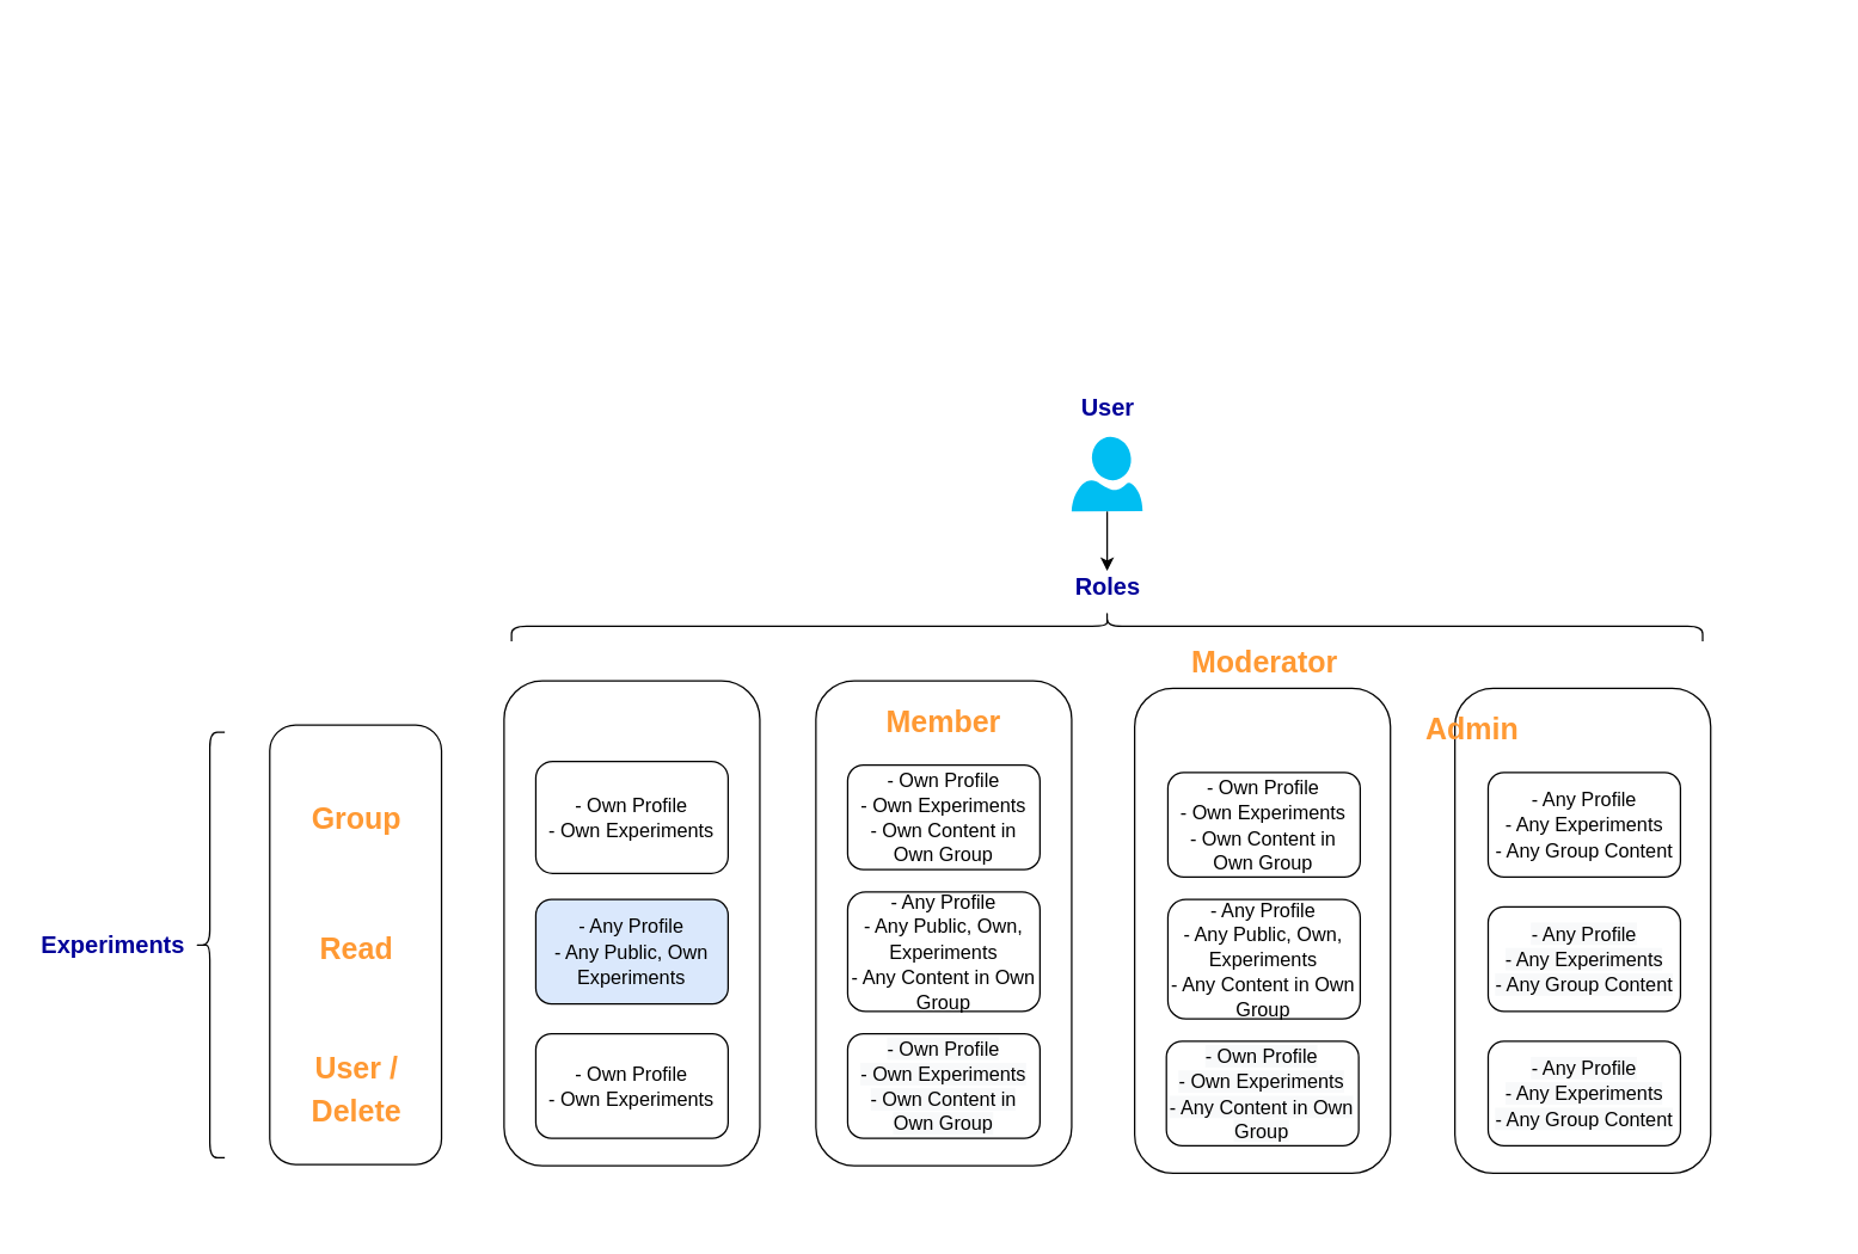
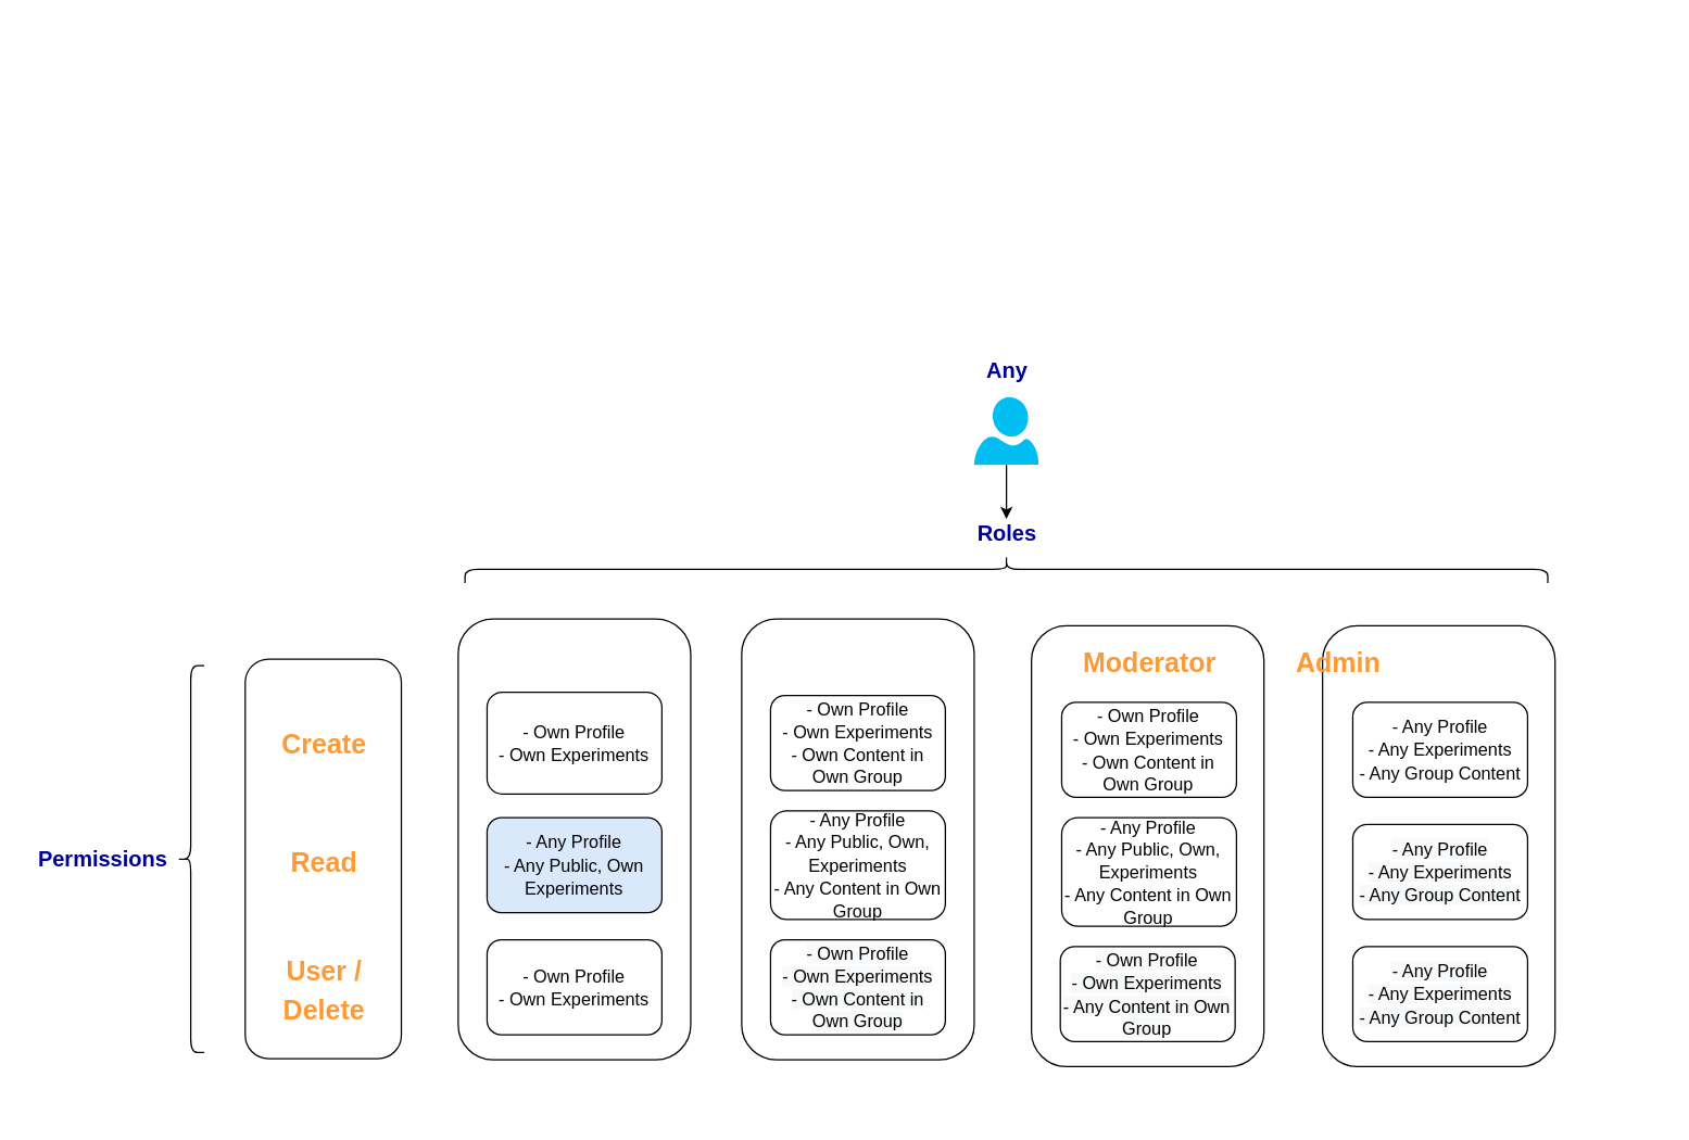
  <mxCell id="0" />
  <mxCell id="1" parent="0" />
  <mxCell id="2" value="" style="edgeStyle=orthogonalEdgeStyle;rounded=0;orthogonalLoop=1;jettySize=auto;html=1;fontSize=16;fontColor=#000000;" edge="1" parent="1" source="3" target="22"><mxGeometry relative="1" as="geometry" /></mxCell>
  <mxCell id="3" value="" style="verticalLabelPosition=bottom;html=1;verticalAlign=top;align=center;strokeColor=none;fillColor=#00BEF2;shape=mxgraph.azure.user;" vertex="1" parent="1"><mxGeometry x="717" y="292" width="47.5" height="50" as="geometry" /></mxCell>
  <mxCell id="4" value="" style="rounded=1;whiteSpace=wrap;html=1;fontSize=14;fontColor=#FF9933;rotation=90;" vertex="1" parent="1"><mxGeometry x="260.21" y="532.4" width="324.84" height="171.25" as="geometry" /></mxCell>
  <mxCell id="5" value="&lt;font color=&quot;#000000&quot; style=&quot;font-size: 13px&quot;&gt;- Own Profile&lt;br&gt;- Own Experiments&lt;br&gt;&lt;/font&gt;" style="rounded=1;whiteSpace=wrap;html=1;fontSize=14;fontColor=#FF9933;" vertex="1" parent="1"><mxGeometry x="358.26" y="509.5" width="128.75" height="75" as="geometry" /></mxCell>
  <mxCell id="6" value="&lt;font style=&quot;font-size: 13px&quot;&gt;&lt;span style=&quot;color: rgb(0 , 0 , 0)&quot;&gt;- Any Profile&lt;/span&gt;&lt;br style=&quot;color: rgb(0 , 0 , 0)&quot;&gt;&lt;span style=&quot;color: rgb(0 , 0 , 0)&quot;&gt;- Any Public, Own Experiments&lt;/span&gt;&lt;/font&gt;&lt;font color=&quot;#000000&quot;&gt;&lt;br&gt;&lt;/font&gt;" style="rounded=1;whiteSpace=wrap;html=1;fontSize=14;fontColor=#FF9933;fillColor=#dae8fc;" vertex="1" parent="1"><mxGeometry x="358.26" y="602" width="128.75" height="70" as="geometry" /></mxCell>
  <mxCell id="7" value="&lt;font color=&quot;#000000&quot; style=&quot;font-size: 13px&quot;&gt;- Own Profile&lt;br&gt;- Own Experiments&lt;br&gt;&lt;/font&gt;" style="rounded=1;whiteSpace=wrap;html=1;fontSize=14;fontColor=#FF9933;" vertex="1" parent="1"><mxGeometry x="358.26" y="692" width="128.75" height="70" as="geometry" /></mxCell>
  <mxCell id="8" value="" style="rounded=1;whiteSpace=wrap;html=1;fontSize=14;fontColor=#FF9933;rotation=90;" vertex="1" parent="1"><mxGeometry x="469" y="532.4" width="324.84" height="171.25" as="geometry" /></mxCell>
  <mxCell id="9" value="&lt;font style=&quot;font-size: 13px&quot;&gt;&lt;span style=&quot;color: rgb(0 , 0 , 0)&quot;&gt;- Own Profile&lt;/span&gt;&lt;br style=&quot;color: rgb(0 , 0 , 0)&quot;&gt;&lt;/font&gt;&lt;span style=&quot;color: rgb(0 , 0 , 0) ; font-size: 13px&quot;&gt;&lt;font style=&quot;font-size: 13px&quot;&gt;- Own Experiments&lt;br&gt;- Own Content in Own Group&lt;/font&gt;&lt;br&gt;&lt;/span&gt;" style="rounded=1;whiteSpace=wrap;html=1;fontSize=14;fontColor=#FF9933;" vertex="1" parent="1"><mxGeometry x="567.04" y="512" width="128.75" height="70" as="geometry" /></mxCell>
- <mxCell id="10" value="&lt;font style=&quot;font-size: 20px&quot;&gt;Member&lt;/font&gt;" style="text;strokeColor=none;fillColor=none;html=1;fontSize=24;fontStyle=1;verticalAlign=middle;align=center;rounded=0;fontColor=#FF9933;" vertex="1" parent="1"><mxGeometry x="581.42" y="462" width="100" height="40" as="geometry" /></mxCell>
  <mxCell id="11" value="&lt;font style=&quot;font-size: 13px&quot;&gt;&lt;span style=&quot;color: rgb(0 , 0 , 0)&quot;&gt;- Any Profile&lt;/span&gt;&lt;br style=&quot;color: rgb(0 , 0 , 0)&quot;&gt;&lt;/font&gt;&lt;span style=&quot;color: rgb(0 , 0 , 0) ; font-size: 13px&quot;&gt;&lt;font style=&quot;font-size: 13px&quot;&gt;- Any Public, Own, Experiments&lt;br&gt;- Any Content in Own Group&lt;/font&gt;&lt;br&gt;&lt;/span&gt;" style="rounded=1;whiteSpace=wrap;html=1;fontSize=14;fontColor=#FF9933;" vertex="1" parent="1"><mxGeometry x="567.05" y="597" width="128.75" height="80" as="geometry" /></mxCell>
  <mxCell id="12" value="&lt;font style=&quot;font-size: 13px&quot;&gt;&lt;span style=&quot;color: rgb(0 , 0 , 0) ; font-family: &amp;#34;helvetica&amp;#34; ; font-style: normal ; font-weight: 400 ; letter-spacing: normal ; text-align: center ; text-indent: 0px ; text-transform: none ; word-spacing: 0px ; background-color: rgb(248 , 249 , 250) ; display: inline ; float: none&quot;&gt;- Own Profile&lt;/span&gt;&lt;br style=&quot;color: rgb(0 , 0 , 0) ; font-family: &amp;#34;helvetica&amp;#34; ; font-style: normal ; font-weight: 400 ; letter-spacing: normal ; text-align: center ; text-indent: 0px ; text-transform: none ; word-spacing: 0px ; background-color: rgb(248 , 249 , 250)&quot;&gt;&lt;/font&gt;&lt;span style=&quot;color: rgb(0 , 0 , 0) ; font-family: &amp;#34;helvetica&amp;#34; ; font-style: normal ; font-weight: 400 ; letter-spacing: normal ; text-align: center ; text-indent: 0px ; text-transform: none ; word-spacing: 0px ; background-color: rgb(248 , 249 , 250) ; display: inline ; float: none ; font-size: 13px&quot;&gt;&lt;font style=&quot;font-size: 13px&quot;&gt;- Own Experiments&lt;br&gt;- Own Content in Own Group&lt;/font&gt;&lt;br&gt;&lt;/span&gt;" style="rounded=1;whiteSpace=wrap;html=1;fontSize=14;fontColor=#FF9933;" vertex="1" parent="1"><mxGeometry x="567.05" y="692" width="128.75" height="70" as="geometry" /></mxCell>
  <mxCell id="13" value="" style="rounded=1;whiteSpace=wrap;html=1;fontSize=14;fontColor=#FF9933;rotation=90;" vertex="1" parent="1"><mxGeometry x="682.42" y="537.4" width="324.84" height="171.25" as="geometry" /></mxCell>
  <mxCell id="14" value="&lt;font style=&quot;font-size: 13px&quot;&gt;&lt;span style=&quot;color: rgb(0 , 0 , 0)&quot;&gt;- Own Profile&lt;/span&gt;&lt;br style=&quot;color: rgb(0 , 0 , 0)&quot;&gt;&lt;/font&gt;&lt;span style=&quot;color: rgb(0 , 0 , 0) ; font-size: 13px&quot;&gt;&lt;font style=&quot;font-size: 13px&quot;&gt;- Own Experiments&lt;br&gt;- Own Content in Own Group&lt;/font&gt;&lt;br&gt;&lt;/span&gt;" style="rounded=1;whiteSpace=wrap;html=1;fontSize=14;fontColor=#FF9933;" vertex="1" parent="1"><mxGeometry x="781.46" y="517" width="128.75" height="70" as="geometry" /></mxCell>
- <mxCell id="15" value="&lt;font style=&quot;font-size: 20px&quot;&gt;Moderator&lt;/font&gt;" style="text;strokeColor=none;fillColor=none;html=1;fontSize=24;fontStyle=1;verticalAlign=middle;align=center;rounded=0;fontColor=#FF9933;" vertex="1" parent="1"><mxGeometry x="795.84" y="422" width="100" height="40" as="geometry" /></mxCell>
+ <mxCell id="15" value="&lt;font style=&quot;font-size: 20px&quot;&gt;Moderator&lt;/font&gt;" style="text;strokeColor=none;fillColor=none;html=1;fontSize=24;fontStyle=1;verticalAlign=middle;align=center;rounded=0;fontColor=#FF9933;" vertex="1" parent="1"><mxGeometry x="795.84" y="467" width="100" height="40" as="geometry" /></mxCell>
  <mxCell id="16" value="" style="rounded=1;whiteSpace=wrap;html=1;fontSize=14;fontColor=#FF9933;rotation=90;" vertex="1" parent="1"><mxGeometry x="896.84" y="537.4" width="324.84" height="171.25" as="geometry" /></mxCell>
  <mxCell id="17" value="&lt;font style=&quot;font-size: 13px&quot;&gt;&lt;span style=&quot;color: rgb(0 , 0 , 0)&quot;&gt;- Any Profile&lt;/span&gt;&lt;br style=&quot;color: rgb(0 , 0 , 0)&quot;&gt;&lt;/font&gt;&lt;span style=&quot;color: rgb(0 , 0 , 0) ; font-size: 13px&quot;&gt;&lt;font style=&quot;font-size: 13px&quot;&gt;- Any Experiments&lt;br&gt;- Any Group Content&lt;/font&gt;&lt;br&gt;&lt;/span&gt;" style="rounded=1;whiteSpace=wrap;html=1;fontSize=14;fontColor=#FF9933;" vertex="1" parent="1"><mxGeometry x="995.88" y="517" width="128.75" height="70" as="geometry" /></mxCell>
  <mxCell id="18" value="&lt;font style=&quot;font-size: 20px&quot;&gt;Admin&lt;/font&gt;" style="text;strokeColor=none;fillColor=none;html=1;fontSize=24;fontStyle=1;verticalAlign=middle;align=center;rounded=0;fontColor=#FF9933;" vertex="1" parent="1"><mxGeometry x="935.26" y="467" width="100" height="40" as="geometry" /></mxCell>
  <mxCell id="19" value="&lt;font style=&quot;font-size: 13px&quot;&gt;&lt;span style=&quot;font-family: &amp;#34;helvetica&amp;#34; ; font-style: normal ; font-weight: 400 ; letter-spacing: normal ; text-align: center ; text-indent: 0px ; text-transform: none ; word-spacing: 0px ; background-color: rgb(248 , 249 , 250) ; color: rgb(0 , 0 , 0)&quot;&gt;- Any Profile&lt;/span&gt;&lt;br style=&quot;font-family: &amp;#34;helvetica&amp;#34; ; font-style: normal ; font-weight: 400 ; letter-spacing: normal ; text-align: center ; text-indent: 0px ; text-transform: none ; word-spacing: 0px ; background-color: rgb(248 , 249 , 250) ; color: rgb(0 , 0 , 0)&quot;&gt;&lt;span style=&quot;font-family: &amp;#34;helvetica&amp;#34; ; font-style: normal ; font-weight: 400 ; letter-spacing: normal ; text-align: center ; text-indent: 0px ; text-transform: none ; word-spacing: 0px ; background-color: rgb(248 , 249 , 250) ; color: rgb(0 , 0 , 0)&quot;&gt;- Any Experiments&lt;br&gt;- Any Group Content&lt;/span&gt;&lt;/font&gt;" style="rounded=1;whiteSpace=wrap;html=1;fontSize=14;fontColor=#FF9933;" vertex="1" parent="1"><mxGeometry x="995.89" y="607" width="128.75" height="70" as="geometry" /></mxCell>
  <mxCell id="20" value="&lt;font style=&quot;font-size: 13px&quot;&gt;&lt;span style=&quot;font-style: normal ; font-weight: 400 ; letter-spacing: normal ; text-align: center ; text-indent: 0px ; text-transform: none ; word-spacing: 0px ; color: rgb(0 , 0 , 0) ; font-family: &amp;#34;helvetica&amp;#34; ; background-color: rgb(248 , 249 , 250) ; display: inline ; float: none&quot;&gt;- Any Profile&lt;/span&gt;&lt;br style=&quot;font-style: normal ; font-weight: 400 ; letter-spacing: normal ; text-align: center ; text-indent: 0px ; text-transform: none ; word-spacing: 0px ; color: rgb(0 , 0 , 0) ; font-family: &amp;#34;helvetica&amp;#34; ; background-color: rgb(248 , 249 , 250)&quot;&gt;&lt;span style=&quot;font-style: normal ; font-weight: 400 ; letter-spacing: normal ; text-align: center ; text-indent: 0px ; text-transform: none ; word-spacing: 0px ; color: rgb(0 , 0 , 0) ; font-family: &amp;#34;helvetica&amp;#34; ; background-color: rgb(248 , 249 , 250) ; display: inline ; float: none&quot;&gt;- Any Experiments&lt;br&gt;- Any Group Content&lt;/span&gt;&lt;/font&gt;" style="rounded=1;whiteSpace=wrap;html=1;fontSize=14;fontColor=#FF9933;" vertex="1" parent="1"><mxGeometry x="995.89" y="697" width="128.75" height="70" as="geometry" /></mxCell>
  <mxCell id="21" value="" style="shape=curlyBracket;whiteSpace=wrap;html=1;rounded=1;fontSize=14;fontColor=#FF9933;rotation=90;" vertex="1" parent="1"><mxGeometry x="730.75" y="20.25" width="20" height="797.5" as="geometry" /></mxCell>
  <mxCell id="22" value="&lt;b style=&quot;font-size: 16px&quot;&gt;&lt;font color=&quot;#000099&quot; style=&quot;font-size: 16px&quot;&gt;Roles&lt;/font&gt;&lt;/b&gt;" style="text;html=1;align=center;verticalAlign=middle;resizable=0;points=[];autosize=1;strokeColor=none;fillColor=none;fontSize=16;fontColor=#FF9933;" vertex="1" parent="1"><mxGeometry x="710.75" y="382" width="60" height="20" as="geometry" /></mxCell>
  <mxCell id="23" value="" style="rounded=1;whiteSpace=wrap;html=1;fontSize=16;fontColor=#000099;rotation=-90;" vertex="1" parent="1"><mxGeometry x="90.45" y="574.82" width="294.37" height="115" as="geometry" /></mxCell>
- <mxCell id="24" value="&lt;font style=&quot;font-size: 20px&quot;&gt;Group&lt;/font&gt;" style="text;strokeColor=none;fillColor=none;html=1;fontSize=24;fontStyle=1;verticalAlign=middle;align=center;rounded=0;fontColor=#FF9933;" vertex="1" parent="1"><mxGeometry x="187.63" y="527" width="100" height="40" as="geometry" /></mxCell>
+ <mxCell id="24" value="&lt;font style=&quot;font-size: 20px&quot;&gt;Create&lt;/font&gt;" style="text;strokeColor=none;fillColor=none;html=1;fontSize=24;fontStyle=1;verticalAlign=middle;align=center;rounded=0;fontColor=#FF9933;" vertex="1" parent="1"><mxGeometry x="187.63" y="527" width="100" height="40" as="geometry" /></mxCell>
  <mxCell id="25" value="&lt;font style=&quot;font-size: 20px&quot;&gt;Read&lt;/font&gt;" style="text;strokeColor=none;fillColor=none;html=1;fontSize=24;fontStyle=1;verticalAlign=middle;align=center;rounded=0;fontColor=#FF9933;" vertex="1" parent="1"><mxGeometry x="187.63" y="614" width="100" height="40" as="geometry" /></mxCell>
  <mxCell id="26" value="&lt;font style=&quot;font-size: 20px&quot;&gt;User /&lt;br&gt;Delete&lt;/font&gt;" style="text;strokeColor=none;fillColor=none;html=1;fontSize=24;fontStyle=1;verticalAlign=middle;align=center;rounded=0;fontColor=#FF9933;" vertex="1" parent="1"><mxGeometry x="187.63" y="707.65" width="100" height="40" as="geometry" /></mxCell>
  <mxCell id="27" value="" style="shape=curlyBracket;whiteSpace=wrap;html=1;rounded=1;fontSize=16;fontColor=#000099;size=0.5;" vertex="1" parent="1"><mxGeometry x="130" y="490" width="20" height="285" as="geometry" /></mxCell>
- <mxCell id="28" value="&lt;font color=&quot;#000099&quot;&gt;&lt;b&gt;Experiments&lt;/b&gt;&lt;/font&gt;" style="text;html=1;align=center;verticalAlign=middle;resizable=0;points=[];autosize=1;strokeColor=none;fillColor=none;fontSize=16;fontColor=#FF9933;" vertex="1" parent="1"><mxGeometry x="20" y="622.32" width="110" height="20" as="geometry" /></mxCell>
+ <mxCell id="28" value="&lt;font color=&quot;#000099&quot;&gt;&lt;b&gt;Permissions&lt;/b&gt;&lt;/font&gt;" style="text;html=1;align=center;verticalAlign=middle;resizable=0;points=[];autosize=1;strokeColor=none;fillColor=none;fontSize=16;fontColor=#FF9933;" vertex="1" parent="1"><mxGeometry x="20" y="622.32" width="110" height="20" as="geometry" /></mxCell>
  <mxCell id="29" value="&lt;font style=&quot;font-size: 13px&quot;&gt;&lt;span style=&quot;color: rgb(0 , 0 , 0)&quot;&gt;- Any Profile&lt;/span&gt;&lt;br style=&quot;color: rgb(0 , 0 , 0)&quot;&gt;&lt;/font&gt;&lt;span style=&quot;color: rgb(0 , 0 , 0) ; font-size: 13px&quot;&gt;&lt;font style=&quot;font-size: 13px&quot;&gt;- Any Public, Own, Experiments&lt;br&gt;- Any Content in Own Group&lt;/font&gt;&lt;br&gt;&lt;/span&gt;" style="rounded=1;whiteSpace=wrap;html=1;fontSize=14;fontColor=#FF9933;" vertex="1" parent="1"><mxGeometry x="781.47" y="602" width="128.75" height="80" as="geometry" /></mxCell>
  <mxCell id="30" value="&lt;span style=&quot;color: rgb(0 , 0 , 0) ; font-family: &amp;#34;helvetica&amp;#34; ; font-size: 13px ; font-style: normal ; font-weight: 400 ; letter-spacing: normal ; text-align: center ; text-indent: 0px ; text-transform: none ; word-spacing: 0px ; background-color: rgb(248 , 249 , 250) ; display: inline ; float: none&quot;&gt;- Own Profile&lt;br&gt;- Own Experiments&lt;br&gt;- Any Content in Own Group&lt;br&gt;&lt;/span&gt;" style="rounded=1;whiteSpace=wrap;html=1;fontSize=14;fontColor=#FF9933;" vertex="1" parent="1"><mxGeometry x="780.46" y="697" width="128.75" height="70" as="geometry" /></mxCell>
- <mxCell id="31" value="&lt;b style=&quot;font-size: 16px&quot;&gt;&lt;font color=&quot;#000099&quot; style=&quot;font-size: 16px&quot;&gt;User&lt;/font&gt;&lt;/b&gt;" style="text;html=1;align=center;verticalAlign=middle;resizable=0;points=[];autosize=1;strokeColor=none;fillColor=none;fontSize=16;fontColor=#FF9933;" vertex="1" parent="1"><mxGeometry x="715.75" y="262" width="50" height="20" as="geometry" /></mxCell>
+ <mxCell id="31" value="&lt;b style=&quot;font-size: 16px&quot;&gt;&lt;font color=&quot;#000099&quot; style=&quot;font-size: 16px&quot;&gt;Any&lt;/font&gt;&lt;/b&gt;" style="text;html=1;align=center;verticalAlign=middle;resizable=0;points=[];autosize=1;strokeColor=none;fillColor=none;fontSize=16;fontColor=#FF9933;" vertex="1" parent="1"><mxGeometry x="715.75" y="262" width="50" height="20" as="geometry" /></mxCell>
